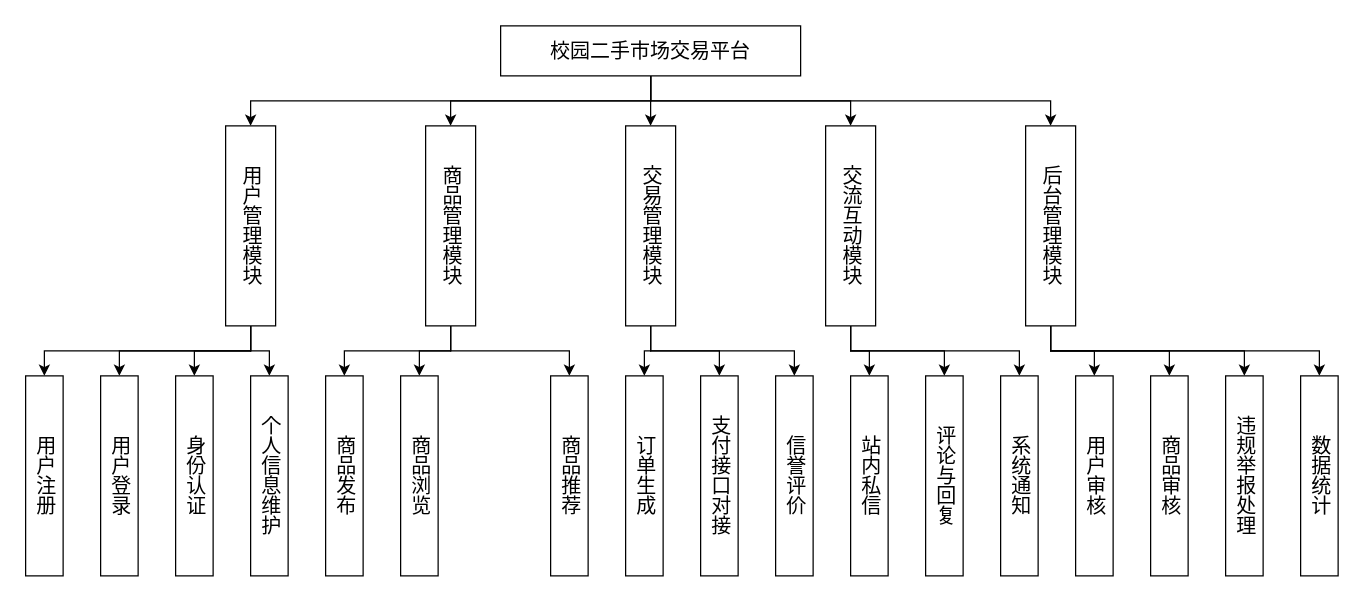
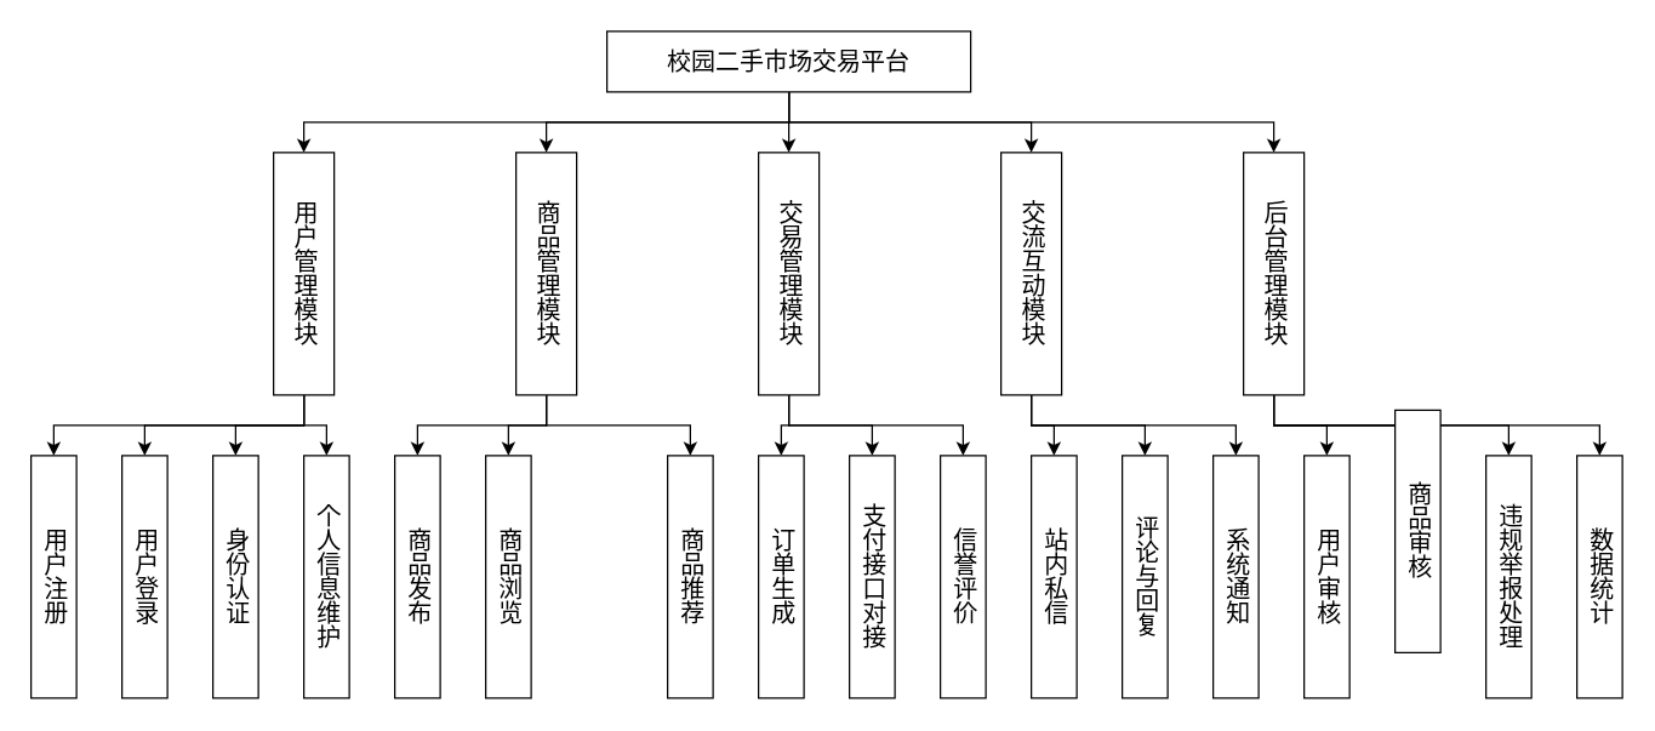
  <mxCell id="0" />
  <mxCell id="1" parent="0" />
  <mxCell id="2" style="edgeStyle=orthogonalEdgeStyle;rounded=0;orthogonalLoop=1;jettySize=auto;html=1;entryX=0.5;entryY=0;entryDx=0;entryDy=0;fontSize=16;" parent="1" source="7" target="12" edge="1"><mxGeometry relative="1" as="geometry"><Array as="points"><mxPoint x="520" y="80" /><mxPoint x="200" y="80" /></Array></mxGeometry></mxCell>
  <mxCell id="3" style="edgeStyle=orthogonalEdgeStyle;rounded=0;orthogonalLoop=1;jettySize=auto;html=1;entryX=0.5;entryY=0;entryDx=0;entryDy=0;fontSize=16;" parent="1" source="7" target="20" edge="1"><mxGeometry relative="1" as="geometry" /></mxCell>
  <mxCell id="4" style="edgeStyle=orthogonalEdgeStyle;rounded=0;orthogonalLoop=1;jettySize=auto;html=1;entryX=0.5;entryY=0;entryDx=0;entryDy=0;fontSize=16;" parent="1" source="7" target="16" edge="1"><mxGeometry relative="1" as="geometry"><Array as="points"><mxPoint x="520" y="80" /><mxPoint x="360" y="80" /></Array></mxGeometry></mxCell>
  <mxCell id="5" style="edgeStyle=orthogonalEdgeStyle;rounded=0;orthogonalLoop=1;jettySize=auto;html=1;entryX=0.5;entryY=0;entryDx=0;entryDy=0;fontSize=16;" parent="1" source="7" target="24" edge="1"><mxGeometry relative="1" as="geometry"><Array as="points"><mxPoint x="520" y="80" /><mxPoint x="680" y="80" /></Array></mxGeometry></mxCell>
  <mxCell id="6" style="edgeStyle=orthogonalEdgeStyle;rounded=0;orthogonalLoop=1;jettySize=auto;html=1;entryX=0.5;entryY=0;entryDx=0;entryDy=0;fontSize=16;" parent="1" source="7" target="29" edge="1"><mxGeometry relative="1" as="geometry"><Array as="points"><mxPoint x="520" y="80" /><mxPoint x="840" y="80" /></Array></mxGeometry></mxCell>
  <mxCell id="7" value="校园二手市场交易平台" style="rounded=0;whiteSpace=wrap;html=1;fontSize=16;" parent="1" vertex="1"><mxGeometry x="400" y="20" width="240" height="40" as="geometry" /></mxCell>
  <mxCell id="8" style="edgeStyle=orthogonalEdgeStyle;rounded=0;orthogonalLoop=1;jettySize=auto;html=1;entryX=0.5;entryY=0;entryDx=0;entryDy=0;fontSize=16;" parent="1" source="12" target="30" edge="1"><mxGeometry relative="1" as="geometry"><Array as="points"><mxPoint x="200" y="280" /><mxPoint x="35" y="280" /></Array></mxGeometry></mxCell>
  <mxCell id="9" style="edgeStyle=orthogonalEdgeStyle;rounded=0;orthogonalLoop=1;jettySize=auto;html=1;entryX=0.5;entryY=0;entryDx=0;entryDy=0;fontSize=16;" parent="1" source="12" target="31" edge="1"><mxGeometry relative="1" as="geometry"><Array as="points"><mxPoint x="200" y="280" /><mxPoint x="95" y="280" /></Array></mxGeometry></mxCell>
  <mxCell id="10" style="edgeStyle=orthogonalEdgeStyle;rounded=0;orthogonalLoop=1;jettySize=auto;html=1;entryX=0.5;entryY=0;entryDx=0;entryDy=0;fontSize=16;" parent="1" source="12" target="32" edge="1"><mxGeometry relative="1" as="geometry"><Array as="points"><mxPoint x="200" y="280" /><mxPoint x="155" y="280" /></Array></mxGeometry></mxCell>
  <mxCell id="11" style="edgeStyle=orthogonalEdgeStyle;rounded=0;orthogonalLoop=1;jettySize=auto;html=1;entryX=0.5;entryY=0;entryDx=0;entryDy=0;fontSize=16;" parent="1" source="12" target="33" edge="1"><mxGeometry relative="1" as="geometry" /></mxCell>
  <mxCell id="12" value="用户管理模块" style="rounded=0;whiteSpace=wrap;html=1;textDirection=vertical-lr;fontSize=16;" parent="1" vertex="1"><mxGeometry x="180" y="100" width="40" height="160" as="geometry" /></mxCell>
  <mxCell id="13" style="edgeStyle=orthogonalEdgeStyle;rounded=0;orthogonalLoop=1;jettySize=auto;html=1;entryX=0.5;entryY=0;entryDx=0;entryDy=0;fontSize=16;" parent="1" source="16" target="34" edge="1"><mxGeometry relative="1" as="geometry"><Array as="points"><mxPoint x="360" y="280" /><mxPoint x="275" y="280" /></Array></mxGeometry></mxCell>
  <mxCell id="14" style="edgeStyle=orthogonalEdgeStyle;rounded=0;orthogonalLoop=1;jettySize=auto;html=1;entryX=0.5;entryY=0;entryDx=0;entryDy=0;fontSize=16;" parent="1" source="16" target="35" edge="1"><mxGeometry relative="1" as="geometry" /></mxCell>
  <mxCell id="15" style="edgeStyle=orthogonalEdgeStyle;rounded=0;orthogonalLoop=1;jettySize=auto;html=1;entryX=0.5;entryY=0;entryDx=0;entryDy=0;fontSize=16;" parent="1" source="16" target="36" edge="1"><mxGeometry relative="1" as="geometry"><Array as="points"><mxPoint x="360" y="280" /><mxPoint x="455" y="280" /></Array></mxGeometry></mxCell>
  <mxCell id="16" value="商品管理模块" style="rounded=0;whiteSpace=wrap;html=1;textDirection=vertical-lr;fontSize=16;" parent="1" vertex="1"><mxGeometry x="340" y="100" width="40" height="160" as="geometry" /></mxCell>
  <mxCell id="17" style="edgeStyle=orthogonalEdgeStyle;rounded=0;orthogonalLoop=1;jettySize=auto;html=1;entryX=0.5;entryY=0;entryDx=0;entryDy=0;fontSize=16;" parent="1" source="20" target="37" edge="1"><mxGeometry relative="1" as="geometry" /></mxCell>
  <mxCell id="18" style="edgeStyle=orthogonalEdgeStyle;rounded=0;orthogonalLoop=1;jettySize=auto;html=1;entryX=0.5;entryY=0;entryDx=0;entryDy=0;fontSize=16;" parent="1" source="20" target="38" edge="1"><mxGeometry relative="1" as="geometry"><Array as="points"><mxPoint x="520" y="280" /><mxPoint x="575" y="280" /></Array></mxGeometry></mxCell>
  <mxCell id="19" style="edgeStyle=orthogonalEdgeStyle;rounded=0;orthogonalLoop=1;jettySize=auto;html=1;entryX=0.5;entryY=0;entryDx=0;entryDy=0;fontSize=16;" parent="1" source="20" target="39" edge="1"><mxGeometry relative="1" as="geometry"><Array as="points"><mxPoint x="520" y="280" /><mxPoint x="635" y="280" /></Array></mxGeometry></mxCell>
  <mxCell id="20" value="交易管理模块" style="rounded=0;whiteSpace=wrap;html=1;textDirection=vertical-lr;fontSize=16;" parent="1" vertex="1"><mxGeometry x="500" y="100" width="40" height="160" as="geometry" /></mxCell>
  <mxCell id="21" style="edgeStyle=orthogonalEdgeStyle;rounded=0;orthogonalLoop=1;jettySize=auto;html=1;entryX=0.5;entryY=0;entryDx=0;entryDy=0;fontSize=16;" parent="1" source="24" target="40" edge="1"><mxGeometry relative="1" as="geometry" /></mxCell>
  <mxCell id="22" style="edgeStyle=orthogonalEdgeStyle;rounded=0;orthogonalLoop=1;jettySize=auto;html=1;entryX=0.5;entryY=0;entryDx=0;entryDy=0;fontSize=16;" parent="1" source="24" target="41" edge="1"><mxGeometry relative="1" as="geometry"><Array as="points"><mxPoint x="680" y="280" /><mxPoint x="755" y="280" /></Array></mxGeometry></mxCell>
  <mxCell id="23" style="edgeStyle=orthogonalEdgeStyle;rounded=0;orthogonalLoop=1;jettySize=auto;html=1;entryX=0.5;entryY=0;entryDx=0;entryDy=0;fontSize=16;" parent="1" source="24" target="42" edge="1"><mxGeometry relative="1" as="geometry"><Array as="points"><mxPoint x="680" y="280" /><mxPoint x="815" y="280" /></Array></mxGeometry></mxCell>
  <mxCell id="24" value="交流互动模块" style="rounded=0;whiteSpace=wrap;html=1;textDirection=vertical-lr;fontSize=16;" parent="1" vertex="1"><mxGeometry x="660" y="100" width="40" height="160" as="geometry" /></mxCell>
  <mxCell id="25" style="edgeStyle=orthogonalEdgeStyle;rounded=0;orthogonalLoop=1;jettySize=auto;html=1;entryX=0.5;entryY=0;entryDx=0;entryDy=0;fontSize=16;" parent="1" source="29" target="43" edge="1"><mxGeometry relative="1" as="geometry" /></mxCell>
  <mxCell id="26" style="edgeStyle=orthogonalEdgeStyle;rounded=0;orthogonalLoop=1;jettySize=auto;html=1;entryX=0.5;entryY=0;entryDx=0;entryDy=0;fontSize=16;" parent="1" source="29" target="44" edge="1"><mxGeometry relative="1" as="geometry"><Array as="points"><mxPoint x="840" y="280" /><mxPoint x="935" y="280" /></Array></mxGeometry></mxCell>
  <mxCell id="27" style="edgeStyle=orthogonalEdgeStyle;rounded=0;orthogonalLoop=1;jettySize=auto;html=1;entryX=0.5;entryY=0;entryDx=0;entryDy=0;fontSize=16;" parent="1" source="29" target="45" edge="1"><mxGeometry relative="1" as="geometry"><Array as="points"><mxPoint x="840" y="280" /><mxPoint x="995" y="280" /></Array></mxGeometry></mxCell>
  <mxCell id="28" style="edgeStyle=orthogonalEdgeStyle;rounded=0;orthogonalLoop=1;jettySize=auto;html=1;entryX=0.5;entryY=0;entryDx=0;entryDy=0;fontSize=16;" parent="1" source="29" target="46" edge="1"><mxGeometry relative="1" as="geometry"><Array as="points"><mxPoint x="840" y="280" /><mxPoint x="1055" y="280" /></Array></mxGeometry></mxCell>
  <mxCell id="29" value="后台管理模块" style="rounded=0;whiteSpace=wrap;html=1;textDirection=vertical-lr;fontSize=16;" parent="1" vertex="1"><mxGeometry x="820" y="100" width="40" height="160" as="geometry" /></mxCell>
  <mxCell id="30" value="用户注册" style="rounded=0;whiteSpace=wrap;html=1;textDirection=vertical-lr;fontSize=16;" parent="1" vertex="1"><mxGeometry y="300" width="30" height="160" as="geometry" x="20" /></mxCell>
  <mxCell id="31" value="用户登录" style="rounded=0;whiteSpace=wrap;html=1;textDirection=vertical-lr;fontSize=16;" parent="1" vertex="1"><mxGeometry x="80" y="300" width="30" height="160" as="geometry" /></mxCell>
  <mxCell id="32" value="身份认证" style="rounded=0;whiteSpace=wrap;html=1;textDirection=vertical-lr;fontSize=16;" parent="1" vertex="1"><mxGeometry x="140" y="300" width="30" height="160" as="geometry" /></mxCell>
  <mxCell id="33" value="个人信息维护" style="rounded=0;whiteSpace=wrap;html=1;textDirection=vertical-lr;fontSize=16;" parent="1" vertex="1"><mxGeometry x="200" y="300" width="30" height="160" as="geometry" /></mxCell>
  <mxCell id="34" value="商品发布" style="rounded=0;whiteSpace=wrap;html=1;textDirection=vertical-lr;fontSize=16;" parent="1" vertex="1"><mxGeometry x="260" y="300" width="30" height="160" as="geometry" /></mxCell>
  <mxCell id="35" value="商品浏览" style="rounded=0;whiteSpace=wrap;html=1;textDirection=vertical-lr;fontSize=16;" parent="1" vertex="1"><mxGeometry x="320" y="300" width="30" height="160" as="geometry" /></mxCell>
  <mxCell id="36" value="商品推荐" style="rounded=0;whiteSpace=wrap;html=1;textDirection=vertical-lr;fontSize=16;" parent="1" vertex="1"><mxGeometry x="440" y="300" width="30" height="160" as="geometry" /></mxCell>
  <mxCell id="37" value="订单生成" style="rounded=0;whiteSpace=wrap;html=1;textDirection=vertical-lr;fontSize=16;" parent="1" vertex="1"><mxGeometry x="500" y="300" width="30" height="160" as="geometry" /></mxCell>
  <mxCell id="38" value="支付接口对接" style="rounded=0;whiteSpace=wrap;html=1;textDirection=vertical-lr;fontSize=16;" parent="1" vertex="1"><mxGeometry x="560" y="300" width="30" height="160" as="geometry" /></mxCell>
  <mxCell id="39" value="信誉评价" style="rounded=0;whiteSpace=wrap;html=1;textDirection=vertical-lr;fontSize=16;" parent="1" vertex="1"><mxGeometry x="620" y="300" width="30" height="160" as="geometry" /></mxCell>
  <mxCell id="40" value="站内私信" style="rounded=0;whiteSpace=wrap;html=1;textDirection=vertical-lr;fontSize=16;" parent="1" vertex="1"><mxGeometry x="680" y="300" width="30" height="160" as="geometry" /></mxCell>
  <mxCell id="41" value="评论与回复" style="rounded=0;whiteSpace=wrap;html=1;textDirection=vertical-lr;fontSize=16;" parent="1" vertex="1"><mxGeometry x="740" y="300" width="30" height="160" as="geometry" /></mxCell>
  <mxCell id="42" value="系统通知" style="rounded=0;whiteSpace=wrap;html=1;textDirection=vertical-lr;fontSize=16;" parent="1" vertex="1"><mxGeometry x="800" y="300" width="30" height="160" as="geometry" /></mxCell>
  <mxCell id="43" value="用户审核" style="rounded=0;whiteSpace=wrap;html=1;textDirection=vertical-lr;fontSize=16;" parent="1" vertex="1"><mxGeometry x="860" y="300" width="30" height="160" as="geometry" /></mxCell>
- <mxCell id="44" value="商品审核" style="rounded=0;whiteSpace=wrap;html=1;textDirection=vertical-lr;fontSize=16;" parent="1" vertex="1"><mxGeometry x="920" y="300" width="30" height="160" as="geometry" /></mxCell>
+ <mxCell id="44" value="商品审核" style="rounded=0;whiteSpace=wrap;html=1;textDirection=vertical-lr;fontSize=16;" parent="1" vertex="1"><mxGeometry x="920" y="270" width="30" height="160" as="geometry" /></mxCell>
  <mxCell id="45" value="违规举报处理" style="rounded=0;whiteSpace=wrap;html=1;textDirection=vertical-lr;fontSize=16;" parent="1" vertex="1"><mxGeometry x="980" y="300" width="30" height="160" as="geometry" /></mxCell>
  <mxCell id="46" value="数据统计" style="rounded=0;whiteSpace=wrap;html=1;textDirection=vertical-lr;fontSize=16;" parent="1" vertex="1"><mxGeometry x="1040" y="300" width="30" height="160" as="geometry" /></mxCell>
